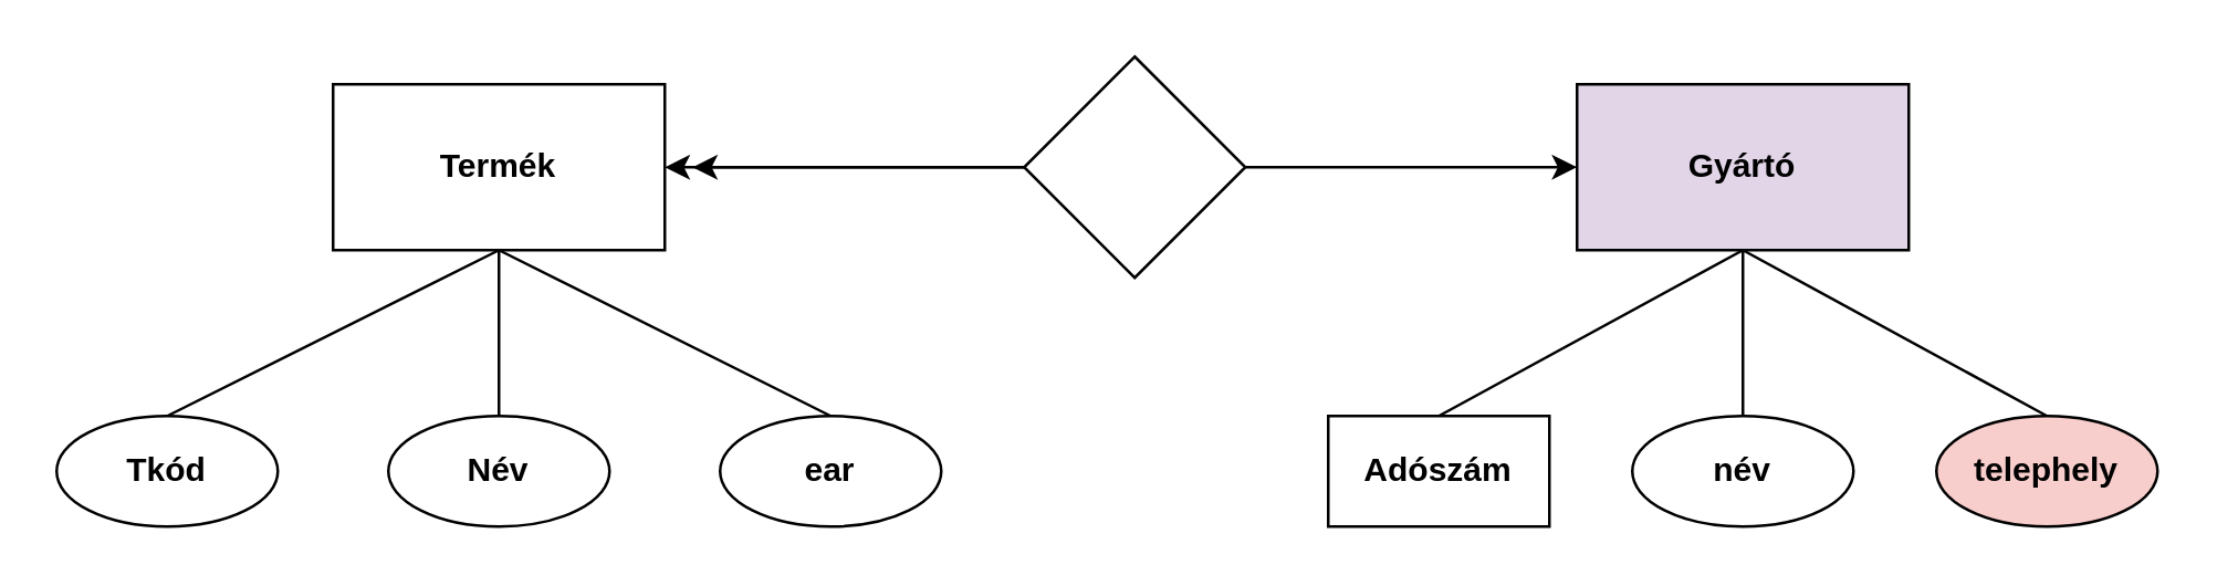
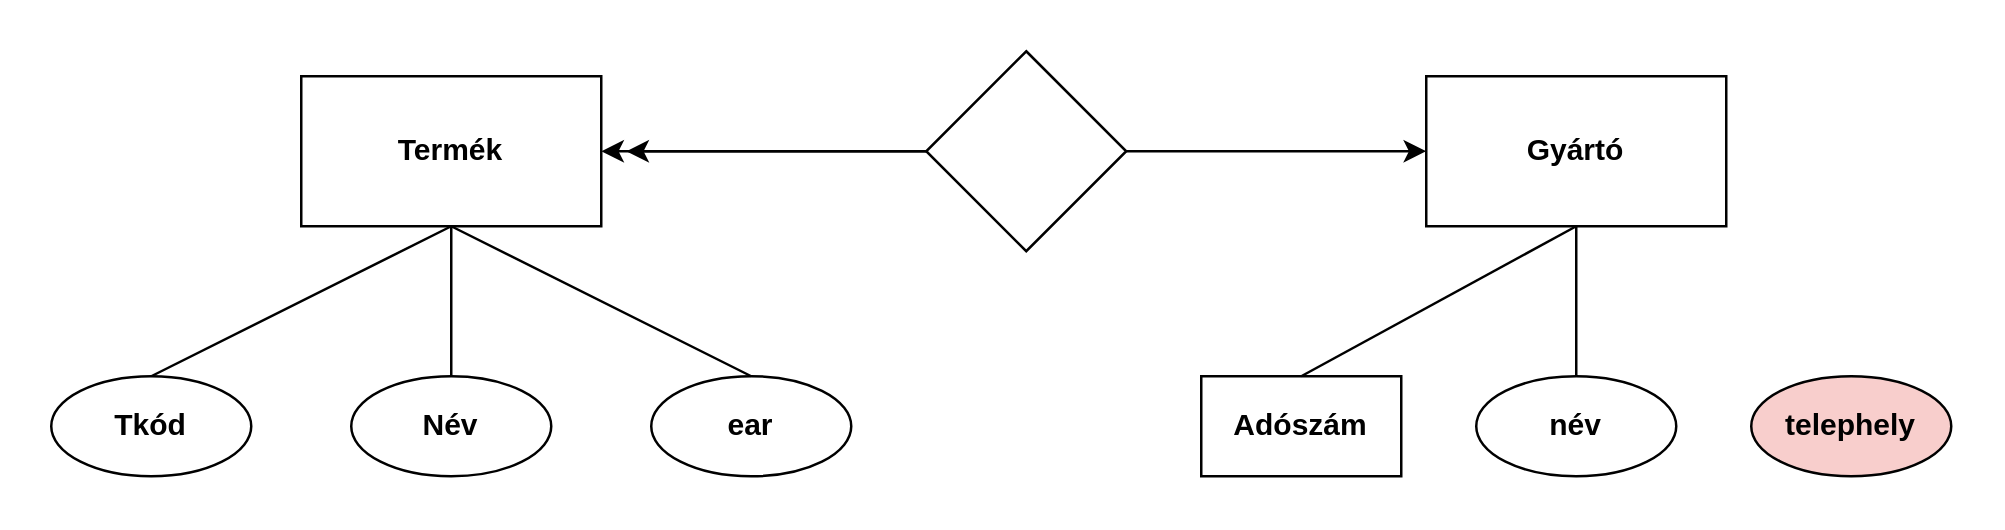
  <mxCell id="0" />
  <mxCell id="1" parent="0" />
  <mxCell id="2" value="&lt;b&gt;Termék&lt;/b&gt;" style="rounded=0;whiteSpace=wrap;html=1;" vertex="1" parent="1"><mxGeometry x="120" y="30" width="120" height="60" as="geometry" /></mxCell>
- <mxCell id="3" value="&lt;b&gt;Gyártó&lt;/b&gt;" style="rounded=0;whiteSpace=wrap;html=1;fillColor=#e1d5e7;" vertex="1" parent="1"><mxGeometry x="570" y="30" width="120" height="60" as="geometry" /></mxCell>
+ <mxCell id="3" value="&lt;b&gt;Gyártó&lt;/b&gt;" style="rounded=0;whiteSpace=wrap;html=1;" vertex="1" parent="1"><mxGeometry x="570" y="30" width="120" height="60" as="geometry" /></mxCell>
  <mxCell id="4" value="" style="rhombus;whiteSpace=wrap;html=1;" vertex="1" parent="1"><mxGeometry x="370" y="20" width="80" height="80" as="geometry" /></mxCell>
  <mxCell id="5" value="&lt;b&gt;Tkód&lt;/b&gt;" style="ellipse;whiteSpace=wrap;html=1;" vertex="1" parent="1"><mxGeometry y="150" width="80" height="40" as="geometry" x="20" /></mxCell>
  <mxCell id="6" value="&lt;b&gt;Név&lt;/b&gt;" style="ellipse;whiteSpace=wrap;html=1;" vertex="1" parent="1"><mxGeometry x="140" y="150" width="80" height="40" as="geometry" /></mxCell>
  <mxCell id="7" value="&lt;b&gt;ear&lt;/b&gt;" style="ellipse;whiteSpace=wrap;html=1;" vertex="1" parent="1"><mxGeometry x="260" y="150" width="80" height="40" as="geometry" /></mxCell>
  <mxCell id="8" value="&lt;b&gt;Adószám&lt;/b&gt;" style="whiteSpace=wrap;html=1;rounded=0;" vertex="1" parent="1"><mxGeometry x="480" y="150" width="80" height="40" as="geometry" /></mxCell>
  <mxCell id="9" value="&lt;b&gt;név&lt;/b&gt;" style="ellipse;whiteSpace=wrap;html=1;" vertex="1" parent="1"><mxGeometry x="590" y="150" width="80" height="40" as="geometry" /></mxCell>
  <mxCell id="10" value="&lt;b&gt;telephely&lt;/b&gt;" style="ellipse;whiteSpace=wrap;html=1;fillColor=#f8cecc;" vertex="1" parent="1"><mxGeometry x="700" y="150" width="80" height="40" as="geometry" /></mxCell>
  <mxCell id="11" style="edgeStyle=orthogonalEdgeStyle;rounded=0;orthogonalLoop=1;jettySize=auto;html=1;exitX=0.5;exitY=1;exitDx=0;exitDy=0;" edge="1" parent="1" source="7" target="7"><mxGeometry relative="1" as="geometry" /></mxCell>
  <mxCell id="12" value="" style="endArrow=none;html=1;rounded=0;exitX=0.5;exitY=0;exitDx=0;exitDy=0;" edge="1" parent="1" source="7"><mxGeometry width="50" height="50" relative="1" as="geometry"><mxPoint x="400" y="170" as="sourcePoint" /><mxPoint x="300" y="150" as="targetPoint" /><Array as="points"><mxPoint x="180" y="90" /></Array></mxGeometry></mxCell>
- <mxCell id="13" value="" style="endArrow=none;html=1;rounded=0;entryX=0.5;entryY=1;entryDx=0;entryDy=0;exitX=0.5;exitY=0;exitDx=0;exitDy=0;" edge="1" parent="1" source="10" target="3"><mxGeometry width="50" height="50" relative="1" as="geometry"><mxPoint x="400" y="170" as="sourcePoint" /><mxPoint x="450" y="120" as="targetPoint" /></mxGeometry></mxCell>
  <mxCell id="14" value="" style="endArrow=none;html=1;rounded=0;entryX=0.5;entryY=1;entryDx=0;entryDy=0;exitX=0.5;exitY=0;exitDx=0;exitDy=0;" edge="1" parent="1" source="8" target="3"><mxGeometry width="50" height="50" relative="1" as="geometry"><mxPoint x="400" y="170" as="sourcePoint" /><mxPoint x="450" y="120" as="targetPoint" /></mxGeometry></mxCell>
  <mxCell id="15" value="" style="endArrow=none;html=1;rounded=0;exitX=0.5;exitY=0;exitDx=0;exitDy=0;" edge="1" parent="1" source="9"><mxGeometry width="50" height="50" relative="1" as="geometry"><mxPoint x="400" y="170" as="sourcePoint" /><mxPoint x="630" y="90" as="targetPoint" /></mxGeometry></mxCell>
  <mxCell id="16" value="" style="endArrow=none;html=1;rounded=0;entryX=0.5;entryY=1;entryDx=0;entryDy=0;exitX=0.5;exitY=0;exitDx=0;exitDy=0;" edge="1" parent="1" source="6" target="2"><mxGeometry width="50" height="50" relative="1" as="geometry"><mxPoint x="400" y="170" as="sourcePoint" /><mxPoint x="450" y="120" as="targetPoint" /></mxGeometry></mxCell>
  <mxCell id="17" value="" style="endArrow=none;html=1;rounded=0;entryX=0.5;entryY=1;entryDx=0;entryDy=0;exitX=0.5;exitY=0;exitDx=0;exitDy=0;" edge="1" parent="1" source="5" target="2"><mxGeometry width="50" height="50" relative="1" as="geometry"><mxPoint x="400" y="170" as="sourcePoint" /><mxPoint x="450" y="120" as="targetPoint" /></mxGeometry></mxCell>
  <mxCell id="18" value="" style="endArrow=classic;html=1;rounded=0;entryX=0;entryY=0.5;entryDx=0;entryDy=0;exitX=1;exitY=0.5;exitDx=0;exitDy=0;" edge="1" parent="1" source="4" target="3"><mxGeometry width="50" height="50" relative="1" as="geometry"><mxPoint x="400" y="70" as="sourcePoint" /><mxPoint x="450" y="20" as="targetPoint" /></mxGeometry></mxCell>
  <mxCell id="19" value="" style="endArrow=classic;html=1;rounded=0;entryX=1;entryY=0.5;entryDx=0;entryDy=0;exitX=0;exitY=0.5;exitDx=0;exitDy=0;" edge="1" parent="1" source="4" target="2"><mxGeometry width="50" height="50" relative="1" as="geometry"><mxPoint x="400" y="70" as="sourcePoint" /><mxPoint x="450" y="20" as="targetPoint" /></mxGeometry></mxCell>
  <mxCell id="20" value="" style="endArrow=classic;html=1;rounded=0;exitX=0;exitY=0.5;exitDx=0;exitDy=0;" edge="1" parent="1" source="4"><mxGeometry width="50" height="50" relative="1" as="geometry"><mxPoint x="390" y="120" as="sourcePoint" /><mxPoint x="250" y="60" as="targetPoint" /></mxGeometry></mxCell>
